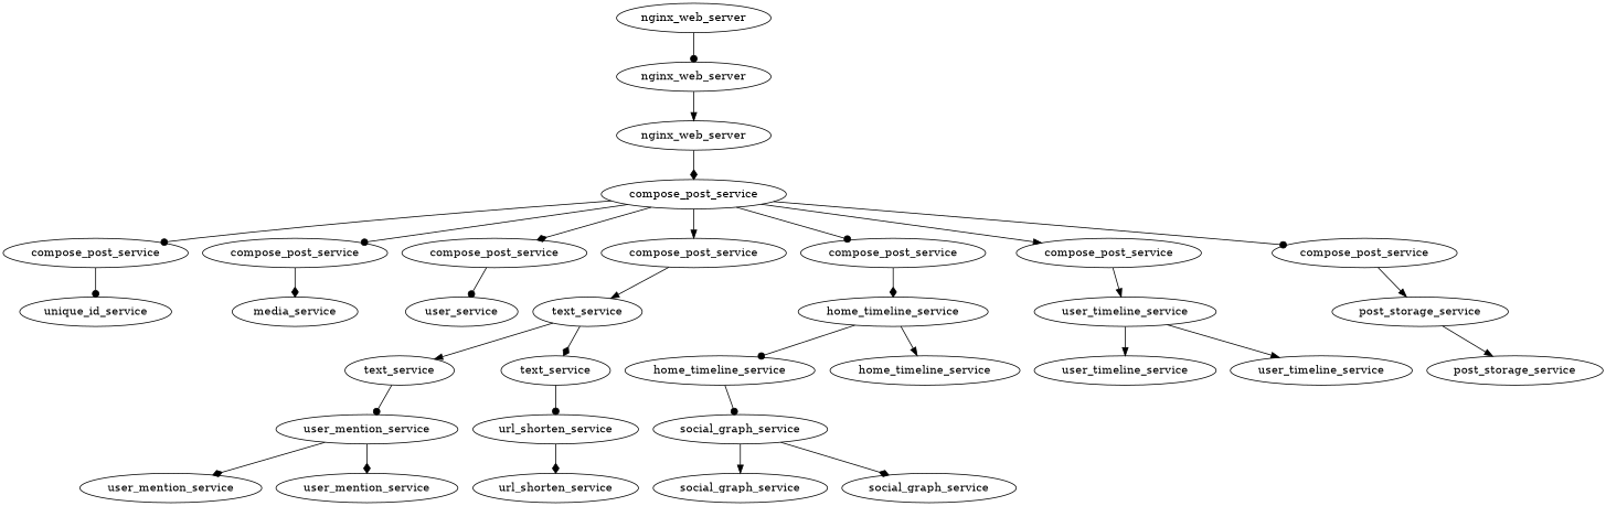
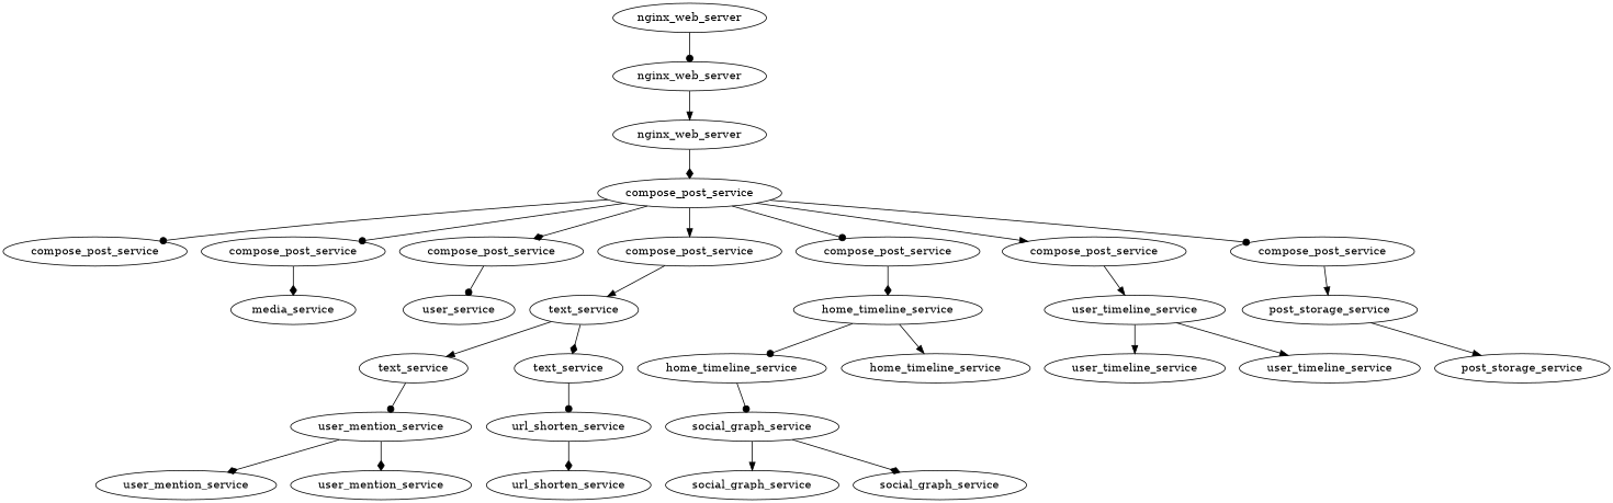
  digraph {
    rankdir=TB
    node [dur=138]
    edge [arrowhead=normal]
    n1 [dur=376 label=nginx_web_server]
    n2 [dur=149 label=nginx_web_server]
    n3 [dur=258 label=nginx_web_server]
    n4 [dur=544 label=compose_post_service]
    n5 [label=compose_post_service]
    n6 [dur=140 label=compose_post_service]
    n7 [dur=135 label=compose_post_service]
    n8 [dur=147 label=compose_post_service]
    n9 [label=compose_post_service]
    n10 [dur=192 label=compose_post_service]
    n11 [dur=508 label=compose_post_service]
-   n12 [dur=12 label=unique_id_service]
    n13 [dur=6 label=media_service]
    n14 [dur=5 label=user_service]
    n15 [dur=296 label=text_service]
    n16 [dur=350 label=text_service]
    n17 [dur=146 label=text_service]
    n18 [dur=81 label=user_mention_service]
    n19 [dur=586 label=user_mention_service]
    n20 [dur=267 label=user_mention_service]
    n21 [dur=117 label=url_shorten_service]
    n22 [dur=438 label=url_shorten_service]
    n23 [dur=22 label=home_timeline_service]
    n24 [dur=221 label=home_timeline_service]
    n25 [dur=7 label=home_timeline_service]
    n26 [dur=78 label=social_graph_service]
    n27 [dur=244 label=social_graph_service]
    n28 [dur=385 label=social_graph_service]
    n29 [dur=93 label=user_timeline_service]
    n30 [dur=486 label=user_timeline_service]
    n31 [dur=334 label=user_timeline_service]
    n32 [dur=51 label=post_storage_service]
    n33 [dur=340 label=post_storage_service]
    n1 -> n2 [arrowhead=dot]
    n2 -> n3
    n3 -> n4 [arrowhead=diamond]
    n4 -> n5 [arrowhead=dot]
    n4 -> n6 [arrowhead=dot]
    n4 -> n7 [arrowhead=diamond]
    n4 -> n8
    n4 -> n9 [arrowhead=dot]
    n4 -> n10
    n4 -> n11 [arrowhead=dot]
-   n5 -> n12 [arrowhead=dot]
    n6 -> n13 [arrowhead=diamond]
    n7 -> n14 [arrowhead=dot]
    n8 -> n15
    n9 -> n23 [arrowhead=diamond]
    n10 -> n29
    n11 -> n32
    n15 -> n16
    n15 -> n17 [arrowhead=diamond]
    n16 -> n18 [arrowhead=dot]
    n17 -> n21 [arrowhead=dot]
    n18 -> n19 [arrowhead=diamond]
    n18 -> n20 [arrowhead=diamond]
    n21 -> n22 [arrowhead=diamond]
    n23 -> n24 [arrowhead=dot]
    n23 -> n25
    n24 -> n26 [arrowhead=dot]
    n26 -> n27
    n26 -> n28 [arrowhead=diamond]
    n29 -> n30
    n29 -> n31
    n32 -> n33
  }
